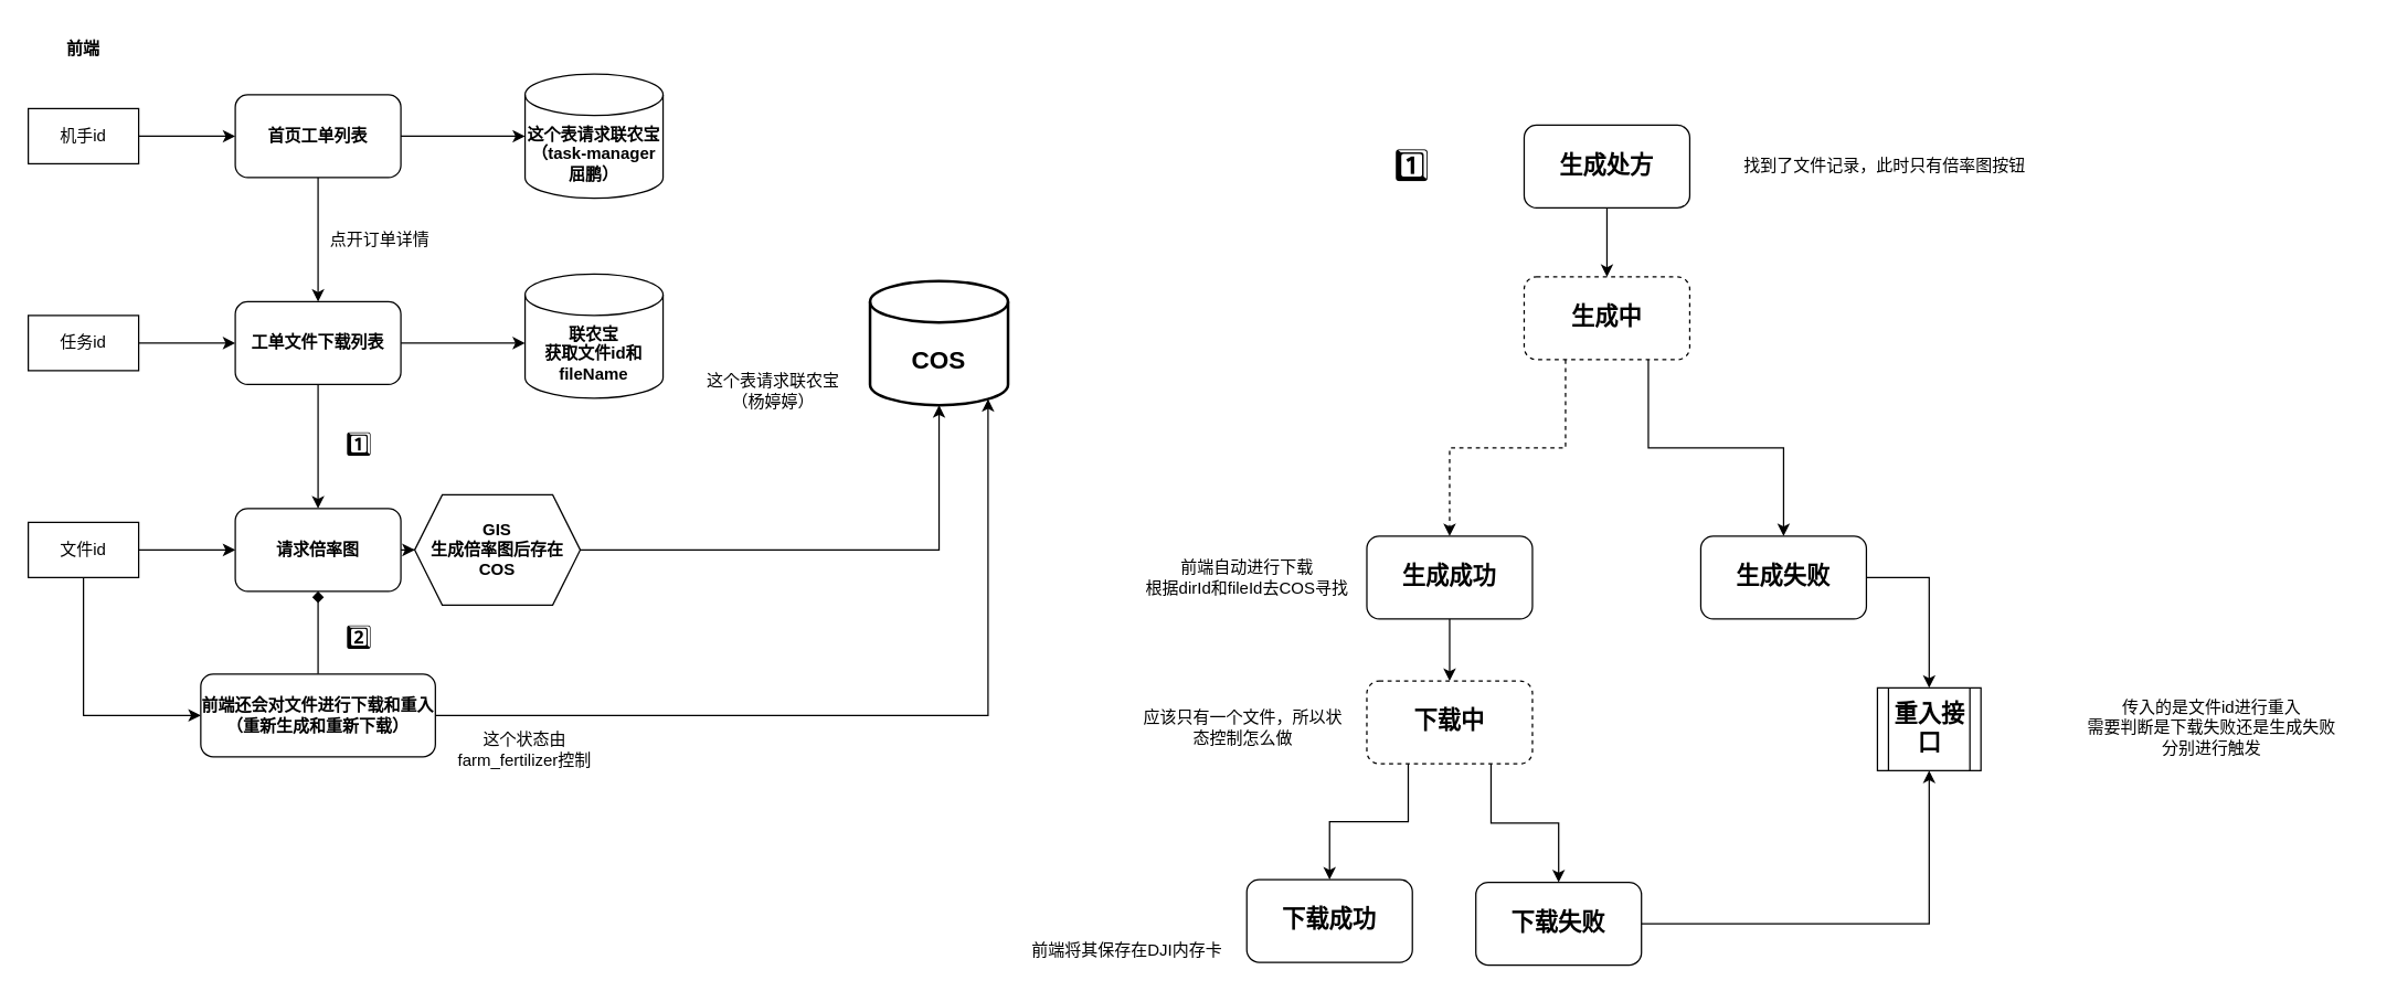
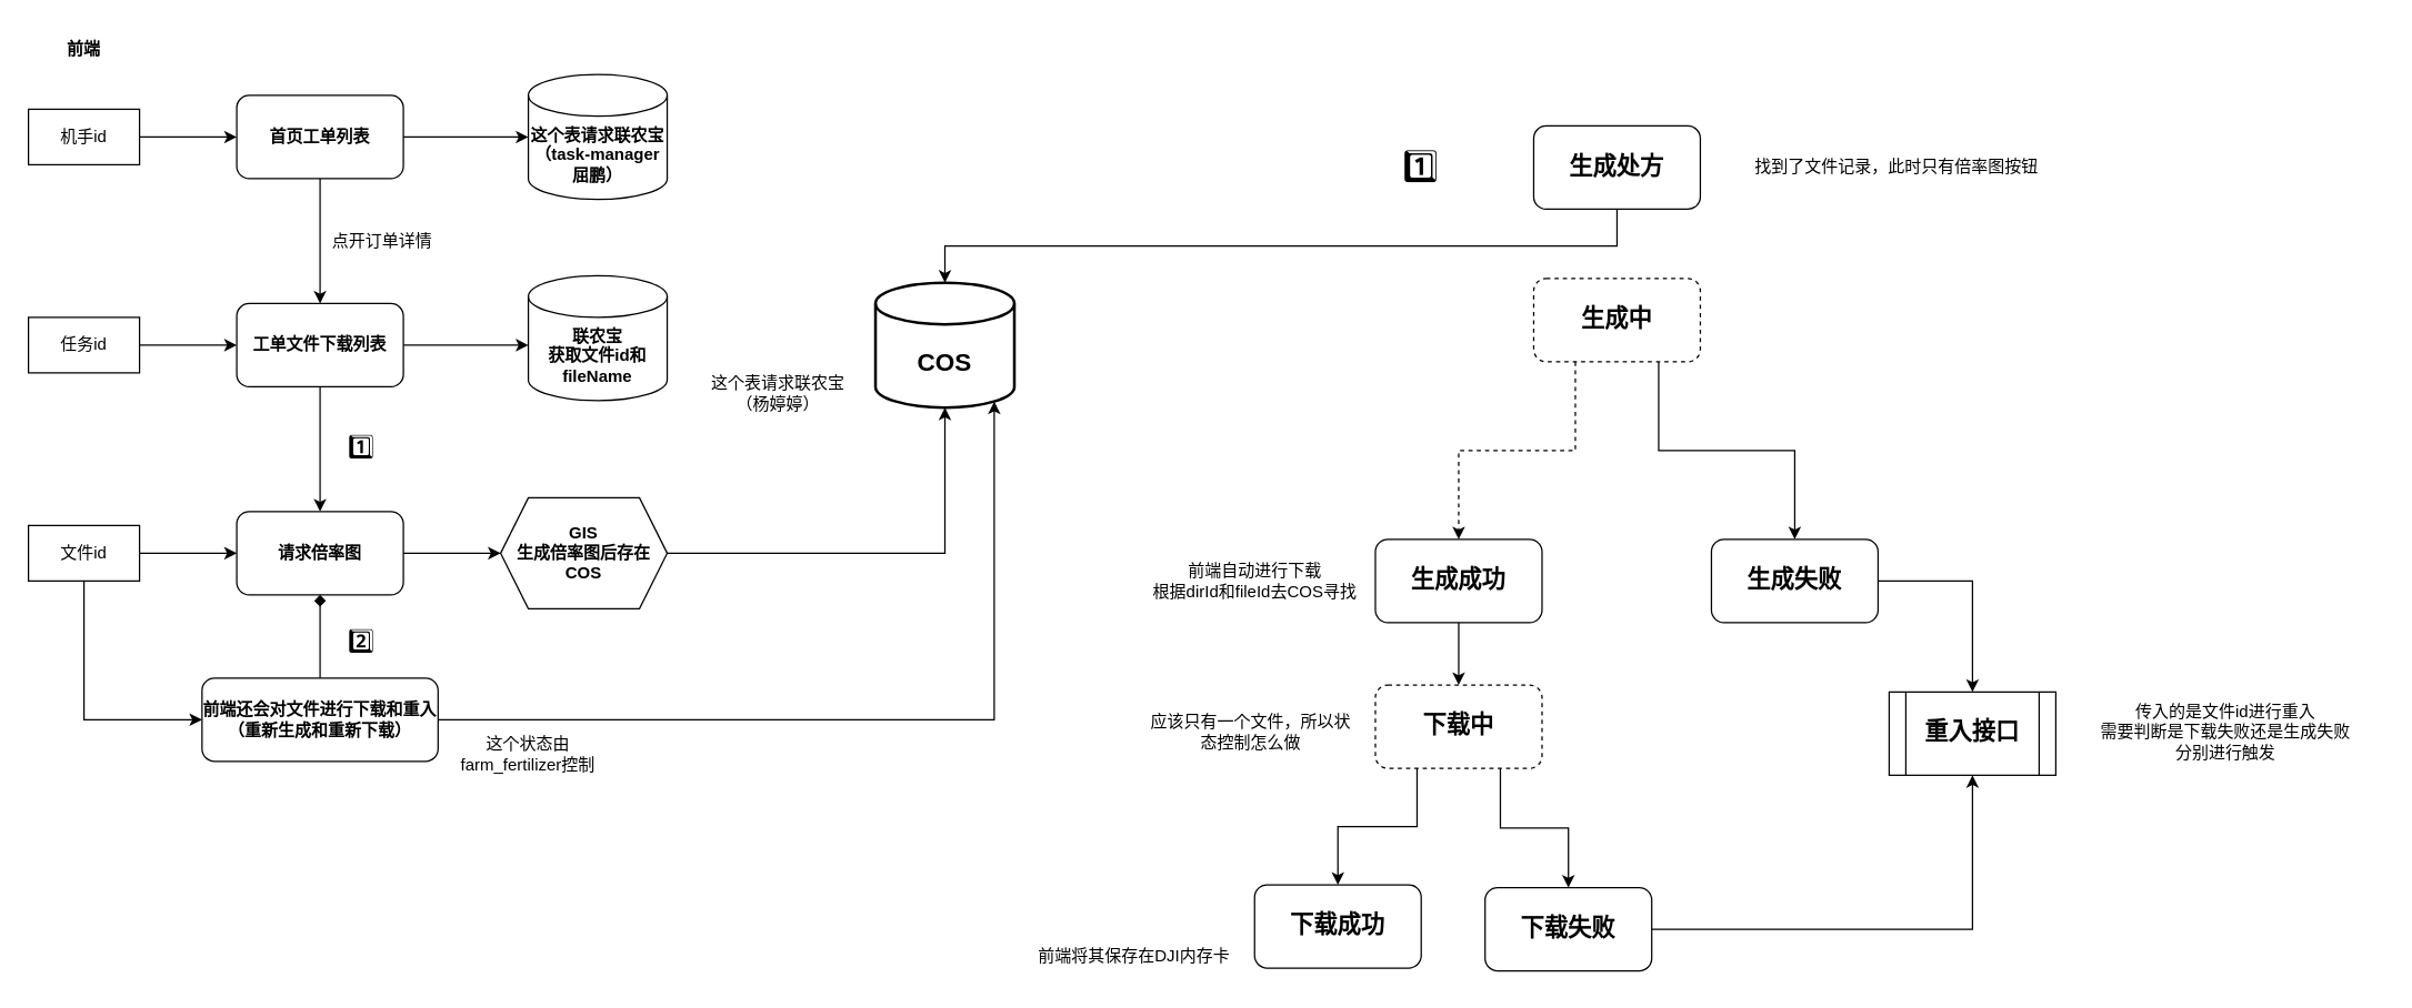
  <mxCell id="0" />
  <mxCell id="1" parent="0" />
  <mxCell id="2" style="edgeStyle=orthogonalEdgeStyle;rounded=0;orthogonalLoop=1;jettySize=auto;html=1;exitX=0.5;exitY=1;exitDx=0;exitDy=0;entryX=0.5;entryY=0;entryDx=0;entryDy=0;" edge="1" parent="1" source="3" target="8"><mxGeometry relative="1" as="geometry" /></mxCell>
  <mxCell id="3" value="首页工单列表" style="rounded=1;whiteSpace=wrap;html=1;fontStyle=1" vertex="1" parent="1"><mxGeometry x="170" y="68" width="120" height="60" as="geometry" /></mxCell>
  <mxCell id="4" style="edgeStyle=orthogonalEdgeStyle;rounded=0;orthogonalLoop=1;jettySize=auto;html=1;exitX=1;exitY=0.5;exitDx=0;exitDy=0;entryX=0;entryY=0.5;entryDx=0;entryDy=0;" edge="1" parent="1" source="5" target="3"><mxGeometry relative="1" as="geometry" /></mxCell>
  <mxCell id="5" value="机手id" style="rounded=0;whiteSpace=wrap;html=1;" vertex="1" parent="1"><mxGeometry x="20" y="78" width="80" height="40" as="geometry" /></mxCell>
  <mxCell id="6" style="edgeStyle=orthogonalEdgeStyle;rounded=0;orthogonalLoop=1;jettySize=auto;html=1;exitX=1;exitY=0.5;exitDx=0;exitDy=0;" edge="1" parent="1" source="8"><mxGeometry relative="1" as="geometry"><mxPoint x="380" y="248" as="targetPoint" /></mxGeometry></mxCell>
  <mxCell id="7" style="edgeStyle=orthogonalEdgeStyle;rounded=0;orthogonalLoop=1;jettySize=auto;html=1;exitX=0.5;exitY=1;exitDx=0;exitDy=0;" edge="1" parent="1" source="8"><mxGeometry relative="1" as="geometry"><mxPoint x="230" y="368" as="targetPoint" /></mxGeometry></mxCell>
  <mxCell id="8" value="工单文件下载列表" style="rounded=1;whiteSpace=wrap;html=1;fontStyle=1" vertex="1" parent="1"><mxGeometry x="170" y="218" width="120" height="60" as="geometry" /></mxCell>
  <mxCell id="9" value="点开订单详情" style="text;html=1;align=center;verticalAlign=middle;whiteSpace=wrap;rounded=0;" vertex="1" parent="1"><mxGeometry x="230" y="158" width="90" height="30" as="geometry" /></mxCell>
  <mxCell id="10" style="edgeStyle=orthogonalEdgeStyle;rounded=0;orthogonalLoop=1;jettySize=auto;html=1;exitX=1;exitY=0.5;exitDx=0;exitDy=0;" edge="1" parent="1" source="11" target="8"><mxGeometry relative="1" as="geometry" /></mxCell>
  <mxCell id="11" value="任务id" style="rounded=0;whiteSpace=wrap;html=1;" vertex="1" parent="1"><mxGeometry x="20" y="228" width="80" height="40" as="geometry" /></mxCell>
  <mxCell id="12" value="这个表请求联农宝&lt;div&gt;（杨婷婷）&lt;/div&gt;" style="text;html=1;align=center;verticalAlign=middle;whiteSpace=wrap;rounded=0;" vertex="1" parent="1"><mxGeometry x="500" y="268" width="120" height="30" as="geometry" /></mxCell>
  <mxCell id="13" style="edgeStyle=orthogonalEdgeStyle;rounded=0;orthogonalLoop=1;jettySize=auto;html=1;exitX=1;exitY=0.5;exitDx=0;exitDy=0;entryX=0;entryY=0.5;entryDx=0;entryDy=0;" edge="1" parent="1" source="15" target="17"><mxGeometry relative="1" as="geometry" /></mxCell>
  <mxCell id="14" style="edgeStyle=orthogonalEdgeStyle;rounded=0;orthogonalLoop=1;jettySize=auto;html=1;exitX=0.5;exitY=1;exitDx=0;exitDy=0;entryX=0;entryY=0.5;entryDx=0;entryDy=0;" edge="1" parent="1" source="15" target="24"><mxGeometry relative="1" as="geometry" /></mxCell>
  <mxCell id="15" value="文件id" style="rounded=0;whiteSpace=wrap;html=1;" vertex="1" parent="1"><mxGeometry x="20" y="378" width="80" height="40" as="geometry" /></mxCell>
  <mxCell id="16" style="edgeStyle=orthogonalEdgeStyle;rounded=0;orthogonalLoop=1;jettySize=auto;html=1;exitX=1;exitY=0.5;exitDx=0;exitDy=0;" edge="1" parent="1" source="17" target="22"><mxGeometry relative="1" as="geometry" /></mxCell>
  <mxCell id="17" value="请求倍率图" style="rounded=1;whiteSpace=wrap;html=1;fontStyle=1" vertex="1" parent="1"><mxGeometry x="170" y="368" width="120" height="60" as="geometry" /></mxCell>
  <mxCell id="18" value="&lt;span style=&quot;font-weight: 700;&quot;&gt;联农宝&lt;/span&gt;&lt;div style=&quot;font-weight: 700;&quot;&gt;获取文件id和fileName&lt;/div&gt;" style="shape=cylinder3;whiteSpace=wrap;html=1;boundedLbl=1;backgroundOutline=1;size=15;" vertex="1" parent="1"><mxGeometry x="380" y="198" width="100" height="90" as="geometry" /></mxCell>
  <mxCell id="19" value="这个表请求联农宝（task-manager&lt;div&gt;屈鹏）&lt;br&gt;&lt;/div&gt;" style="shape=cylinder3;whiteSpace=wrap;html=1;boundedLbl=1;backgroundOutline=1;size=15;fontStyle=1" vertex="1" parent="1"><mxGeometry x="380" y="53" width="100" height="90" as="geometry" /></mxCell>
  <mxCell id="20" style="edgeStyle=orthogonalEdgeStyle;rounded=0;orthogonalLoop=1;jettySize=auto;html=1;exitX=1;exitY=0.5;exitDx=0;exitDy=0;entryX=0;entryY=0.5;entryDx=0;entryDy=0;entryPerimeter=0;" edge="1" parent="1" source="3" target="19"><mxGeometry relative="1" as="geometry" /></mxCell>
  <mxCell id="21" value="COS" style="shape=cylinder3;whiteSpace=wrap;html=1;boundedLbl=1;backgroundOutline=1;size=15;fontStyle=1;strokeWidth=2;perimeterSpacing=0;fontSize=18;" vertex="1" parent="1"><mxGeometry x="630" y="203" width="100" height="90" as="geometry" /></mxCell>
- <mxCell id="22" value="&lt;b&gt;GIS&lt;/b&gt;&lt;div&gt;&lt;b&gt;生成倍率图后存在COS&lt;/b&gt;&lt;/div&gt;" style="shape=hexagon;perimeter=hexagonPerimeter2;whiteSpace=wrap;html=1;fixedSize=1;" vertex="1" parent="1"><mxGeometry x="300" y="358" width="120" height="80" as="geometry" /></mxCell>
+ <mxCell id="22" value="&lt;b&gt;GIS&lt;/b&gt;&lt;div&gt;&lt;b&gt;生成倍率图后存在COS&lt;/b&gt;&lt;/div&gt;" style="shape=hexagon;perimeter=hexagonPerimeter2;whiteSpace=wrap;html=1;fixedSize=1;" vertex="1" parent="1"><mxGeometry x="360" y="358" width="120" height="80" as="geometry" /></mxCell>
  <mxCell id="23" style="edgeStyle=orthogonalEdgeStyle;rounded=0;orthogonalLoop=1;jettySize=auto;html=1;exitX=0.5;exitY=0;exitDx=0;exitDy=0;entryX=0.5;entryY=1;entryDx=0;entryDy=0;endArrow=diamond;" edge="1" parent="1" source="24" target="17"><mxGeometry relative="1" as="geometry" /></mxCell>
  <mxCell id="24" value="前端还会对文件进行下载和重入&lt;div&gt;（重新生成和重新下载）&lt;/div&gt;" style="rounded=1;whiteSpace=wrap;html=1;fontStyle=1" vertex="1" parent="1"><mxGeometry x="145" y="488" width="170" height="60" as="geometry" /></mxCell>
  <mxCell id="25" value="这个状态由farm_fertilizer控制" style="text;html=1;align=center;verticalAlign=middle;whiteSpace=wrap;rounded=0;" vertex="1" parent="1"><mxGeometry x="330" y="528" width="100" height="30" as="geometry" /></mxCell>
  <mxCell id="26" style="edgeStyle=orthogonalEdgeStyle;rounded=0;orthogonalLoop=1;jettySize=auto;html=1;exitX=1;exitY=0.5;exitDx=0;exitDy=0;entryX=0.5;entryY=1;entryDx=0;entryDy=0;entryPerimeter=0;" edge="1" parent="1" source="22" target="21"><mxGeometry relative="1" as="geometry" /></mxCell>
  <mxCell id="27" style="edgeStyle=orthogonalEdgeStyle;rounded=0;orthogonalLoop=1;jettySize=auto;html=1;exitX=1;exitY=0.5;exitDx=0;exitDy=0;entryX=0.855;entryY=1;entryDx=0;entryDy=-4.35;entryPerimeter=0;" edge="1" parent="1" source="24" target="21"><mxGeometry relative="1" as="geometry" /></mxCell>
  <mxCell id="28" value="&lt;font style=&quot;font-size: 17px;&quot;&gt;1️⃣&lt;/font&gt;" style="text;html=1;align=center;verticalAlign=middle;whiteSpace=wrap;rounded=0;" vertex="1" parent="1"><mxGeometry x="230" y="308" width="60" height="30" as="geometry" /></mxCell>
  <mxCell id="29" value="&lt;font style=&quot;font-size: 17px;&quot;&gt;2️⃣&lt;/font&gt;" style="text;html=1;align=center;verticalAlign=middle;whiteSpace=wrap;rounded=0;" vertex="1" parent="1"><mxGeometry x="230" y="448" width="60" height="30" as="geometry" /></mxCell>
  <mxCell id="30" value="前端" style="text;html=1;align=center;verticalAlign=middle;whiteSpace=wrap;rounded=0;fontStyle=1" vertex="1" parent="1"><mxGeometry x="30" y="20" width="60" height="30" as="geometry" /></mxCell>
  <mxCell id="31" value="&lt;font style=&quot;font-size: 23px;&quot;&gt;1️⃣&lt;/font&gt;" style="text;html=1;align=center;verticalAlign=middle;whiteSpace=wrap;rounded=0;" vertex="1" parent="1"><mxGeometry x="993" y="105" width="60" height="30" as="geometry" /></mxCell>
- <mxCell id="32" style="edgeStyle=orthogonalEdgeStyle;rounded=0;orthogonalLoop=1;jettySize=auto;html=1;exitX=0.5;exitY=1;exitDx=0;exitDy=0;entryX=0.5;entryY=0;entryDx=0;entryDy=0;" edge="1" parent="1" source="33" target="37"><mxGeometry relative="1" as="geometry" /></mxCell>
+ <mxCell id="32" style="edgeStyle=orthogonalEdgeStyle;rounded=0;orthogonalLoop=1;jettySize=auto;html=1;exitX=0.5;exitY=1;exitDx=0;exitDy=0;" edge="1" parent="1" source="33" target="21"><mxGeometry relative="1" as="geometry" /></mxCell>
  <mxCell id="33" value="&lt;font style=&quot;font-size: 17px;&quot;&gt;生成处方&lt;/font&gt;" style="rounded=1;whiteSpace=wrap;html=1;fontStyle=1" vertex="1" parent="1"><mxGeometry x="1104" y="90" width="120" height="60" as="geometry" /></mxCell>
  <mxCell id="34" value="找到了文件记录，此时只有倍率图按钮" style="text;html=1;align=center;verticalAlign=middle;whiteSpace=wrap;rounded=0;" vertex="1" parent="1"><mxGeometry x="1251" y="105" width="229" height="30" as="geometry" /></mxCell>
  <mxCell id="35" style="edgeStyle=orthogonalEdgeStyle;rounded=0;orthogonalLoop=1;jettySize=auto;html=1;exitX=0.25;exitY=1;exitDx=0;exitDy=0;dashed=1;" edge="1" parent="1" source="37" target="39"><mxGeometry relative="1" as="geometry" /></mxCell>
  <mxCell id="36" style="edgeStyle=orthogonalEdgeStyle;rounded=0;orthogonalLoop=1;jettySize=auto;html=1;exitX=0.75;exitY=1;exitDx=0;exitDy=0;entryX=0.5;entryY=0;entryDx=0;entryDy=0;" edge="1" parent="1" source="37" target="41"><mxGeometry relative="1" as="geometry" /></mxCell>
  <mxCell id="37" value="&lt;font style=&quot;font-size: 17px;&quot;&gt;生成中&lt;/font&gt;" style="rounded=1;whiteSpace=wrap;html=1;fontStyle=1;dashed=1;" vertex="1" parent="1"><mxGeometry x="1104" y="200" width="120" height="60" as="geometry" /></mxCell>
  <mxCell id="38" style="edgeStyle=orthogonalEdgeStyle;rounded=0;orthogonalLoop=1;jettySize=auto;html=1;exitX=0.5;exitY=1;exitDx=0;exitDy=0;entryX=0.5;entryY=0;entryDx=0;entryDy=0;" edge="1" parent="1" source="39" target="49"><mxGeometry relative="1" as="geometry" /></mxCell>
  <mxCell id="39" value="&lt;font style=&quot;font-size: 17px;&quot;&gt;生成成功&lt;/font&gt;" style="rounded=1;whiteSpace=wrap;html=1;fontStyle=1" vertex="1" parent="1"><mxGeometry x="990" y="388" width="120" height="60" as="geometry" /></mxCell>
  <mxCell id="40" style="edgeStyle=orthogonalEdgeStyle;rounded=0;orthogonalLoop=1;jettySize=auto;html=1;exitX=1;exitY=0.5;exitDx=0;exitDy=0;entryX=0.5;entryY=0;entryDx=0;entryDy=0;" edge="1" parent="1" source="41" target="51"><mxGeometry relative="1" as="geometry" /></mxCell>
  <mxCell id="41" value="&lt;font style=&quot;font-size: 17px;&quot;&gt;生成失败&lt;/font&gt;" style="rounded=1;whiteSpace=wrap;html=1;fontStyle=1" vertex="1" parent="1"><mxGeometry x="1232" y="388" width="120" height="60" as="geometry" /></mxCell>
  <mxCell id="42" value="前端自动进行下载&lt;br&gt;根据dirId和fileId去COS寻找" style="text;html=1;align=center;verticalAlign=middle;whiteSpace=wrap;rounded=0;" vertex="1" parent="1"><mxGeometry x="829" y="403" width="149" height="30" as="geometry" /></mxCell>
  <mxCell id="43" value="&lt;font style=&quot;font-size: 17px;&quot;&gt;下载成功&lt;/font&gt;" style="rounded=1;whiteSpace=wrap;html=1;fontStyle=1" vertex="1" parent="1"><mxGeometry x="903" y="637" width="120" height="60" as="geometry" /></mxCell>
  <mxCell id="44" style="edgeStyle=orthogonalEdgeStyle;rounded=0;orthogonalLoop=1;jettySize=auto;html=1;exitX=1;exitY=0.5;exitDx=0;exitDy=0;entryX=0.5;entryY=1;entryDx=0;entryDy=0;" edge="1" parent="1" source="45" target="51"><mxGeometry relative="1" as="geometry" /></mxCell>
  <mxCell id="45" value="&lt;font style=&quot;font-size: 17px;&quot;&gt;下载失败&lt;/font&gt;" style="rounded=1;whiteSpace=wrap;html=1;fontStyle=1" vertex="1" parent="1"><mxGeometry x="1069" y="639" width="120" height="60" as="geometry" /></mxCell>
  <mxCell id="46" value="前端将其保存在DJI内存卡" style="text;html=1;align=center;verticalAlign=middle;whiteSpace=wrap;rounded=0;" vertex="1" parent="1"><mxGeometry x="742" y="674" width="149" height="30" as="geometry" /></mxCell>
  <mxCell id="47" style="edgeStyle=orthogonalEdgeStyle;rounded=0;orthogonalLoop=1;jettySize=auto;html=1;exitX=0.25;exitY=1;exitDx=0;exitDy=0;entryX=0.5;entryY=0;entryDx=0;entryDy=0;" edge="1" parent="1" source="49" target="43"><mxGeometry relative="1" as="geometry" /></mxCell>
  <mxCell id="48" style="edgeStyle=orthogonalEdgeStyle;rounded=0;orthogonalLoop=1;jettySize=auto;html=1;exitX=0.75;exitY=1;exitDx=0;exitDy=0;entryX=0.5;entryY=0;entryDx=0;entryDy=0;" edge="1" parent="1" source="49" target="45"><mxGeometry relative="1" as="geometry" /></mxCell>
  <mxCell id="49" value="&lt;font style=&quot;font-size: 17px;&quot;&gt;下载中&lt;/font&gt;" style="rounded=1;whiteSpace=wrap;html=1;fontStyle=1;dashed=1;" vertex="1" parent="1"><mxGeometry x="990" y="493" width="120" height="60" as="geometry" /></mxCell>
  <mxCell id="50" value="应该只有一个文件，所以状态控制怎么做" style="text;html=1;align=center;verticalAlign=middle;whiteSpace=wrap;rounded=0;" vertex="1" parent="1"><mxGeometry x="826" y="512" width="149" height="30" as="geometry" /></mxCell>
- <mxCell id="51" value="&lt;span style=&quot;font-size: 17px; font-weight: 700;&quot;&gt;重入接口&lt;/span&gt;" style="shape=process;whiteSpace=wrap;html=1;backgroundOutline=1;" vertex="1" parent="1"><mxGeometry x="1360" y="498" width="75" height="60" as="geometry" /></mxCell>
+ <mxCell id="51" value="&lt;span style=&quot;font-size: 17px; font-weight: 700;&quot;&gt;重入接口&lt;/span&gt;" style="shape=process;whiteSpace=wrap;html=1;backgroundOutline=1;" vertex="1" parent="1"><mxGeometry x="1360" y="498" width="120" height="60" as="geometry" /></mxCell>
  <mxCell id="52" value="传入的是文件id进行重入&lt;div&gt;需要判断是下载失败还是生成失败&lt;/div&gt;&lt;div&gt;分别进行触发&lt;/div&gt;" style="text;html=1;align=center;verticalAlign=middle;whiteSpace=wrap;rounded=0;" vertex="1" parent="1"><mxGeometry x="1490" y="512" width="225" height="30" as="geometry" /></mxCell>
